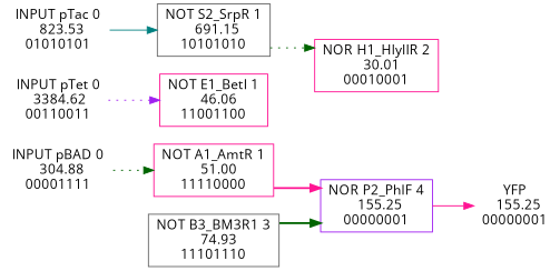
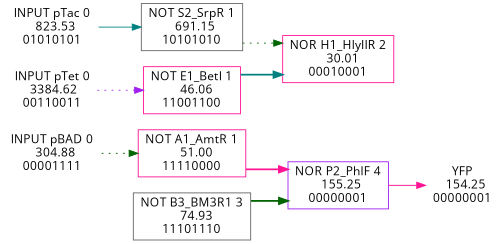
  digraph {
    fontname="Open Sans"
    rankdir=LR
    splines=ortho
    node [color=deeppink fontname="Open Sans" shape=box fillcolor=gray100 style=filled]
    edge [color=darkgreen fontname="Open Sans" style=dotted]
-   n1 [color=gray40 label="YFP\n  155.25\n00000001" shape=none fillcolor="" style=""]
+   n1 [color=gray40 label="YFP\n  154.25\n00000001" shape=none fillcolor="" style=""]
    n2 [label="INPUT pTac 0\n  823.53\n01010101" shape=none fillcolor="" style=""]
    n3 [color=gray40 label="NOT S2_SrpR 1\n  691.15\n10101010"]
    n4 [label="NOR H1_HlyIIR 2\n   30.01\n00010001"]
    n5 [label="INPUT pTet 0\n 3384.62\n00110011" shape=none fillcolor="" style=""]
    n6 [label="NOT E1_BetI 1\n   46.06\n11001100"]
    n7 [color=gray40 label="INPUT pBAD 0\n  304.88\n00001111" shape=none fillcolor="" style=""]
    n8 [label="NOT A1_AmtR 1\n   51.00\n11110000"]
    n9 [color=purple label="NOR P2_PhlF 4\n  155.25\n00000001"]
    n10 [color=gray40 label="NOT B3_BM3R1 3\n   74.93\n11101110"]
    n2 -> n3 [color=teal style=solid]
    n3 -> n4
    n5 -> n6 [color=purple]
+   n6 -> n4 [color=teal style=bold]
    n7 -> n8
    n8 -> n9 [color=deeppink style=bold]
    n9 -> n1 [color=deeppink style=solid]
    n10 -> n9 [style=bold]
  }
